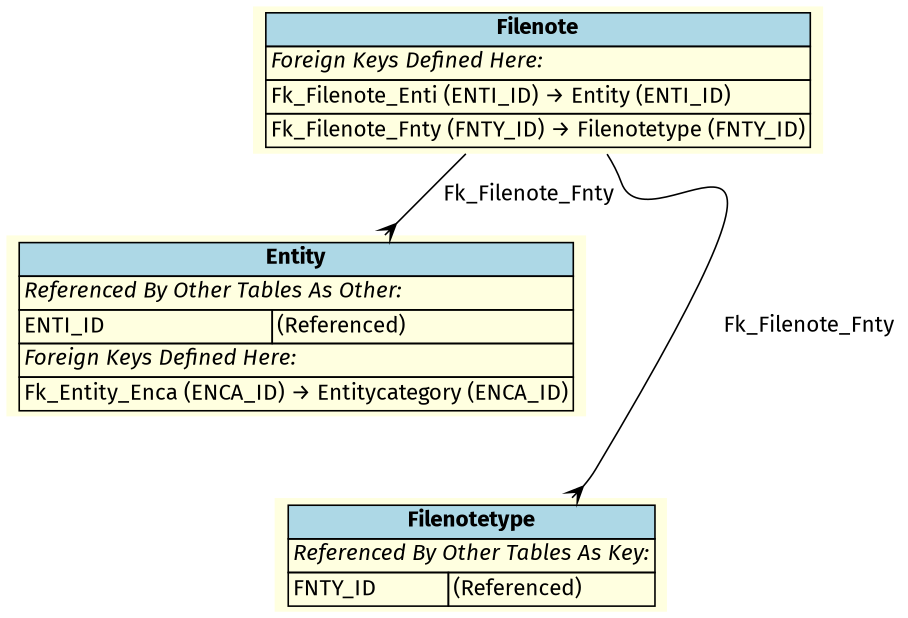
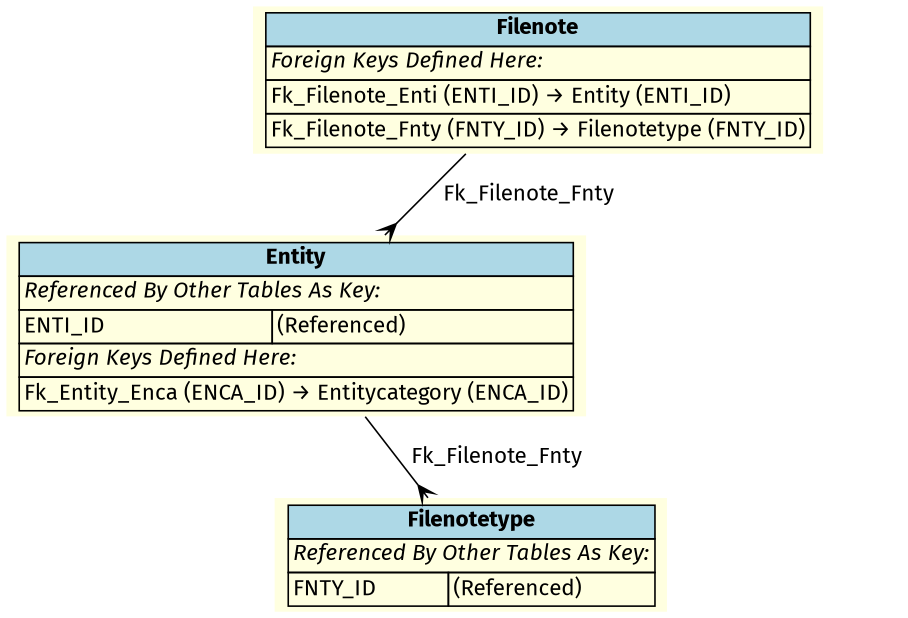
  digraph {
    fontname="Fira Sans"
    rankdir=TB
    node [fillcolor=lightyellow fontname="Fira Sans" shape=plaintext style=filled]
    edge [arrowhead=crow arrowtail=none dir=both fontname="Fira Sans" labelfontsize=10]
    n1 [label=<     <TABLE BORDER="0" CELLBORDER="1" CELLSPACING="0" BGCOLOR="lightyellow">       <TR><TD COLSPAN="2" BGCOLOR="lightblue"><B>Filenote</B></TD></TR>       <TR><TD COLSPAN="2" ALIGN="LEFT"><I>Foreign Keys Defined Here:</I></TD></TR>       <TR><TD ALIGN="LEFT" COLSPAN="2">Fk_Filenote_Enti (ENTI_ID) &rarr; Entity (ENTI_ID)</TD></TR>       <TR><TD ALIGN="LEFT" COLSPAN="2">Fk_Filenote_Fnty (FNTY_ID) &rarr; Filenotetype (FNTY_ID)</TD></TR>     </TABLE>     >]
-   n2 [label=<     <TABLE BORDER="0" CELLBORDER="1" CELLSPACING="0" BGCOLOR="lightyellow">       <TR><TD COLSPAN="2" BGCOLOR="lightblue"><B>Entity</B></TD></TR>       <TR><TD COLSPAN="2" ALIGN="LEFT"><I>Referenced By Other Tables As Other:</I></TD></TR>       <TR><TD ALIGN="LEFT">ENTI_ID</TD><TD ALIGN="LEFT">(Referenced)</TD></TR>       <TR><TD COLSPAN="2" ALIGN="LEFT"><I>Foreign Keys Defined Here:</I></TD></TR>       <TR><TD ALIGN="LEFT" COLSPAN="2">Fk_Entity_Enca (ENCA_ID) &rarr; Entitycategory (ENCA_ID)</TD></TR>     </TABLE>     >]
+   n2 [label=<     <TABLE BORDER="0" CELLBORDER="1" CELLSPACING="0" BGCOLOR="lightyellow">       <TR><TD COLSPAN="2" BGCOLOR="lightblue"><B>Entity</B></TD></TR>       <TR><TD COLSPAN="2" ALIGN="LEFT"><I>Referenced By Other Tables As Key:</I></TD></TR>       <TR><TD ALIGN="LEFT">ENTI_ID</TD><TD ALIGN="LEFT">(Referenced)</TD></TR>       <TR><TD COLSPAN="2" ALIGN="LEFT"><I>Foreign Keys Defined Here:</I></TD></TR>       <TR><TD ALIGN="LEFT" COLSPAN="2">Fk_Entity_Enca (ENCA_ID) &rarr; Entitycategory (ENCA_ID)</TD></TR>     </TABLE>     >]
    n3 [label=<     <TABLE BORDER="0" CELLBORDER="1" CELLSPACING="0" BGCOLOR="lightyellow">       <TR><TD COLSPAN="2" BGCOLOR="lightblue"><B>Filenotetype</B></TD></TR>       <TR><TD COLSPAN="2" ALIGN="LEFT"><I>Referenced By Other Tables As Key:</I></TD></TR>       <TR><TD ALIGN="LEFT">FNTY_ID</TD><TD ALIGN="LEFT">(Referenced)</TD></TR>     </TABLE>     >]
    n1 -> n2 [label=" Fk_Filenote_Fnty "]
-   n1 -> n3 [label=" Fk_Filenote_Fnty "]
+   n2 -> n3 [label=" Fk_Filenote_Fnty "]
  }
